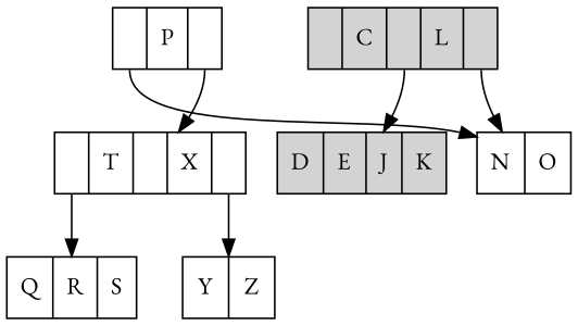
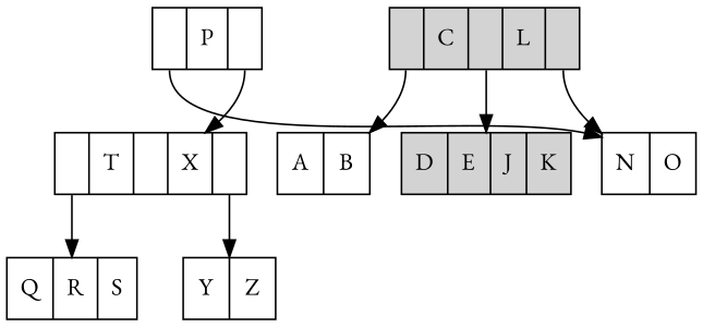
  digraph {
    fontname="EB Garamond"
    node [fontname="EB Garamond" shape=record]
    edge [fontname="EB Garamond" tailport=C0]
    n1 [label="<C0>|P|<C1>"]
    n2 [label="<C0>|T|<C1>|X|<C2>"]
    n3 [label="N|O"]
    n4 [label="<C0>|C|<C1>|L|<C2>" style=filled]
+   n5 [label="A|B"]
    n6 [label="D|E|J|K" style=filled]
    n7 [label="Q|R|S"]
    n8 [label="Y|Z"]
    n1 -> n2 [tailport=C1]
    n1 -> n3
    n2 -> n7
    n2 -> n8 [tailport=C2]
    n4 -> n3 [tailport=C2]
+   n4 -> n5
    n4 -> n6 [tailport=C1]
  }
